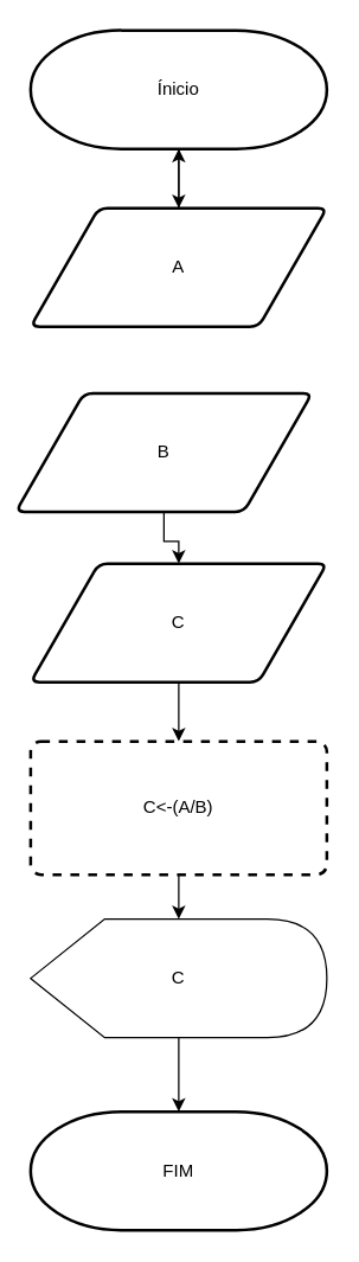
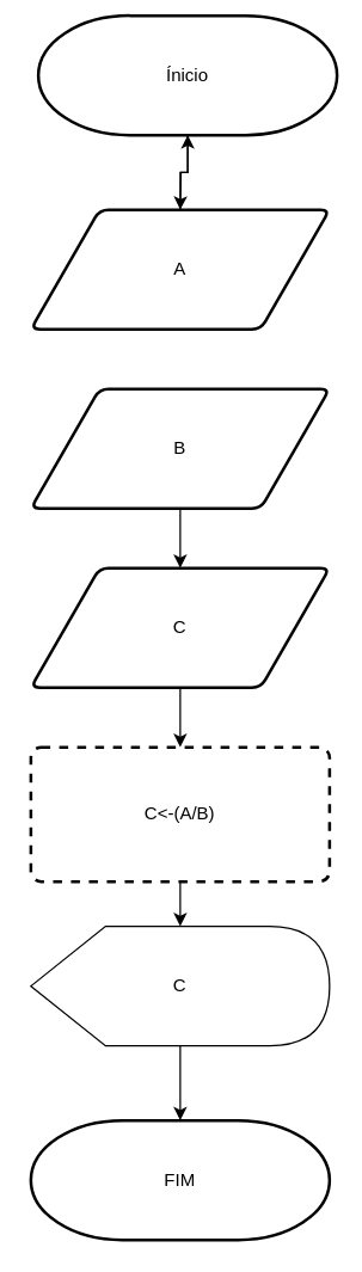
  <mxCell id="0" />
  <mxCell id="1" parent="0" />
  <mxCell id="2" style="edgeStyle=orthogonalEdgeStyle;rounded=0;orthogonalLoop=1;jettySize=auto;html=1;" edge="1" parent="1" source="3"><mxGeometry relative="1" as="geometry"><mxPoint x="120" y="140" as="targetPoint" /></mxGeometry></mxCell>
- <mxCell id="3" value="Ínicio" style="strokeWidth=2;html=1;shape=mxgraph.flowchart.terminator;whiteSpace=wrap;" vertex="1" parent="1"><mxGeometry x="20" y="20" width="200" height="80" as="geometry" /></mxCell>
+ <mxCell id="3" value="Ínicio" style="strokeWidth=2;html=1;shape=mxgraph.flowchart.terminator;whiteSpace=wrap;" vertex="1" parent="1"><mxGeometry x="25" y="10" width="200" height="80" as="geometry" /></mxCell>
  <mxCell id="4" style="edgeStyle=orthogonalEdgeStyle;rounded=0;orthogonalLoop=1;jettySize=auto;html=1;" edge="1" parent="1" source="5" target="3"><mxGeometry relative="1" as="geometry" /></mxCell>
  <mxCell id="5" value="A" style="shape=parallelogram;html=1;strokeWidth=2;perimeter=parallelogramPerimeter;whiteSpace=wrap;rounded=1;arcSize=12;size=0.23;" vertex="1" parent="1"><mxGeometry x="20" y="140" width="200" height="80" as="geometry" /></mxCell>
  <mxCell id="6" style="edgeStyle=orthogonalEdgeStyle;rounded=0;orthogonalLoop=1;jettySize=auto;html=1;entryX=0.5;entryY=0;entryDx=0;entryDy=0;" edge="1" parent="1" source="7" target="9"><mxGeometry relative="1" as="geometry" /></mxCell>
- <mxCell id="7" value="B" style="shape=parallelogram;html=1;strokeWidth=2;perimeter=parallelogramPerimeter;whiteSpace=wrap;rounded=1;arcSize=12;size=0.23;" vertex="1" parent="1"><mxGeometry x="10" y="265" width="200" height="80" as="geometry" /></mxCell>
+ <mxCell id="7" value="B" style="shape=parallelogram;html=1;strokeWidth=2;perimeter=parallelogramPerimeter;whiteSpace=wrap;rounded=1;arcSize=12;size=0.23;" vertex="1" parent="1"><mxGeometry x="20" y="260" width="200" height="80" as="geometry" /></mxCell>
  <mxCell id="8" style="edgeStyle=orthogonalEdgeStyle;rounded=0;orthogonalLoop=1;jettySize=auto;html=1;" edge="1" parent="1" source="9" target="11"><mxGeometry relative="1" as="geometry"><mxPoint x="120" y="500" as="targetPoint" /></mxGeometry></mxCell>
  <mxCell id="9" value="C" style="shape=parallelogram;html=1;strokeWidth=2;perimeter=parallelogramPerimeter;whiteSpace=wrap;rounded=1;arcSize=12;size=0.23;" vertex="1" parent="1"><mxGeometry x="20" y="380" width="200" height="80" as="geometry" /></mxCell>
  <mxCell id="10" style="edgeStyle=orthogonalEdgeStyle;rounded=0;orthogonalLoop=1;jettySize=auto;html=1;" edge="1" parent="1" source="11"><mxGeometry relative="1" as="geometry"><mxPoint x="120" y="620" as="targetPoint" /></mxGeometry></mxCell>
  <mxCell id="11" value="C&amp;lt;-(A/B)" style="rounded=1;whiteSpace=wrap;html=1;absoluteArcSize=1;arcSize=14;strokeWidth=2;dashed=1;" vertex="1" parent="1"><mxGeometry x="20" y="500" width="200" height="90" as="geometry" /></mxCell>
  <mxCell id="12" value="FIM" style="strokeWidth=2;html=1;shape=mxgraph.flowchart.terminator;whiteSpace=wrap;" vertex="1" parent="1"><mxGeometry x="20" y="750" width="200" height="80" as="geometry" /></mxCell>
  <mxCell id="13" style="edgeStyle=orthogonalEdgeStyle;rounded=0;orthogonalLoop=1;jettySize=auto;html=1;entryX=0.5;entryY=0;entryDx=0;entryDy=0;entryPerimeter=0;" edge="1" parent="1" source="14" target="12"><mxGeometry relative="1" as="geometry" /></mxCell>
  <mxCell id="14" value="C" style="shape=display;whiteSpace=wrap;html=1;" vertex="1" parent="1"><mxGeometry x="20" y="620" width="200" height="80" as="geometry" /></mxCell>
